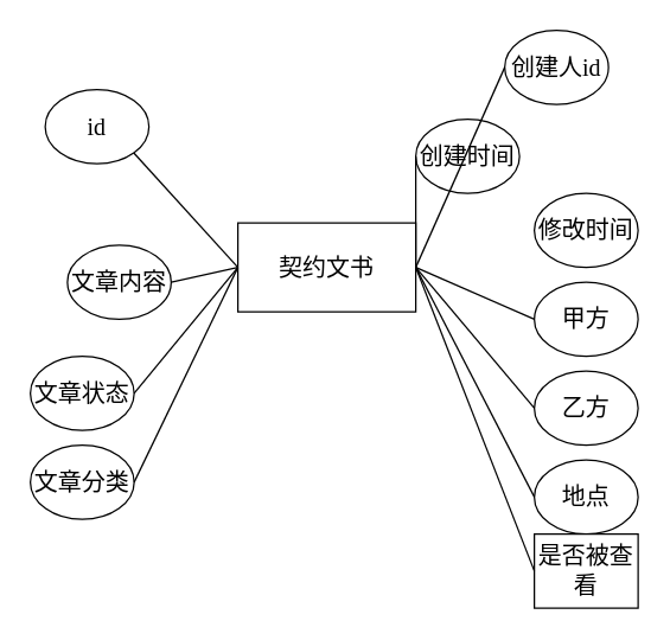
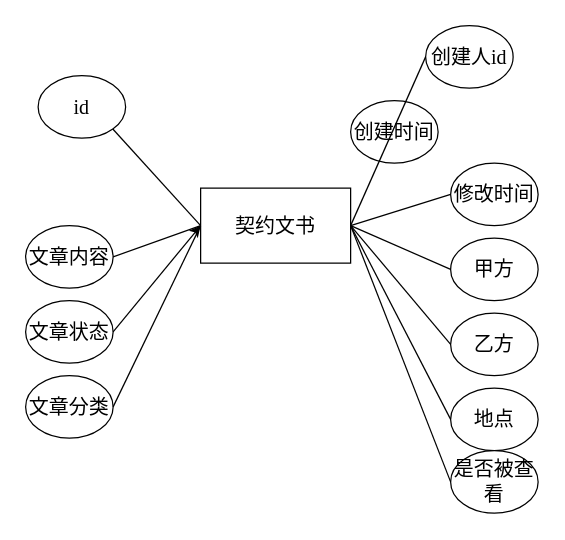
  <mxCell id="0" />
  <mxCell id="1" parent="0" />
  <mxCell id="2" value="契约文书" style="rounded=0;whiteSpace=wrap;html=1;fontFamily=Times New Roman;fontSize=16;" parent="1" vertex="1"><mxGeometry x="160" y="150" width="120" height="60" as="geometry" /></mxCell>
  <mxCell id="3" value="id" style="ellipse;whiteSpace=wrap;html=1;fontFamily=Times New Roman;fontSize=16;" parent="1" vertex="1"><mxGeometry x="30" y="60" width="70" height="50" as="geometry" /></mxCell>
- <mxCell id="4" value="文章内容" style="ellipse;whiteSpace=wrap;html=1;fontFamily=Times New Roman;fontSize=16;" parent="1" vertex="1"><mxGeometry x="45" y="165" width="70" height="50" as="geometry" /></mxCell>
+ <mxCell id="4" value="文章内容" style="ellipse;whiteSpace=wrap;html=1;fontFamily=Times New Roman;fontSize=16;" parent="1" vertex="1"><mxGeometry x="20" y="180" width="70" height="50" as="geometry" /></mxCell>
  <mxCell id="5" value="修改时间" style="ellipse;whiteSpace=wrap;html=1;fontFamily=Times New Roman;fontSize=16;" parent="1" vertex="1"><mxGeometry x="360" y="130" width="70" height="50" as="geometry" /></mxCell>
  <mxCell id="6" value="创建时间" style="ellipse;whiteSpace=wrap;html=1;fontFamily=Times New Roman;fontSize=16;" parent="1" vertex="1"><mxGeometry x="280" y="80" width="70" height="50" as="geometry" /></mxCell>
  <mxCell id="7" value="创建人id" style="ellipse;whiteSpace=wrap;html=1;fontFamily=Times New Roman;fontSize=16;" parent="1" vertex="1"><mxGeometry x="340" y="20" width="70" height="50" as="geometry" /></mxCell>
- <mxCell id="9" value="" style="endArrow=none;html=1;rounded=0;exitX=0;exitY=0.5;exitDx=0;exitDy=0;entryX=1;entryY=0.5;entryDx=0;entryDy=0;fontFamily=Times New Roman;fontSize=16;" parent="1" source="6" target="2" edge="1"><mxGeometry width="50" height="50" relative="1" as="geometry"><mxPoint x="200" y="240" as="sourcePoint" /><mxPoint x="270" y="185" as="targetPoint" /></mxGeometry></mxCell>
+ <mxCell id="8" value="" style="endArrow=none;html=1;rounded=0;exitX=0;exitY=0.5;exitDx=0;exitDy=0;entryX=1;entryY=0.5;entryDx=0;entryDy=0;fontFamily=Times New Roman;fontSize=16;" parent="1" source="5" target="2" edge="1"><mxGeometry width="50" height="50" relative="1" as="geometry"><mxPoint x="200" y="240" as="sourcePoint" /><mxPoint x="270" y="210" as="targetPoint" /></mxGeometry></mxCell>
  <mxCell id="10" value="" style="endArrow=none;html=1;rounded=0;exitX=0;exitY=0.5;exitDx=0;exitDy=0;fontFamily=Times New Roman;fontSize=16;" parent="1" source="7" edge="1"><mxGeometry width="50" height="50" relative="1" as="geometry"><mxPoint x="200" y="240" as="sourcePoint" /><mxPoint x="280" y="180" as="targetPoint" /></mxGeometry></mxCell>
  <mxCell id="11" value="" style="endArrow=none;html=1;rounded=0;exitX=1;exitY=0.5;exitDx=0;exitDy=0;entryX=0;entryY=0.5;entryDx=0;entryDy=0;fontFamily=Times New Roman;fontSize=16;" parent="1" source="4" target="2" edge="1"><mxGeometry width="50" height="50" relative="1" as="geometry"><mxPoint x="100" y="230" as="sourcePoint" /><mxPoint x="150" y="210" as="targetPoint" /></mxGeometry></mxCell>
  <mxCell id="12" value="" style="endArrow=none;html=1;rounded=0;exitX=1;exitY=1;exitDx=0;exitDy=0;fontFamily=Times New Roman;fontSize=16;" parent="1" source="3" edge="1"><mxGeometry width="50" height="50" relative="1" as="geometry"><mxPoint x="200" y="240" as="sourcePoint" /><mxPoint x="160" y="180" as="targetPoint" /></mxGeometry></mxCell>
  <mxCell id="13" value="文章状态" style="ellipse;whiteSpace=wrap;html=1;fontFamily=Times New Roman;fontSize=16;" parent="1" vertex="1"><mxGeometry x="20" y="240" width="70" height="50" as="geometry" /></mxCell>
- <mxCell id="14" value="" style="endArrow=none;html=1;rounded=0;exitX=1;exitY=0.5;exitDx=0;exitDy=0;entryX=0;entryY=0.5;entryDx=0;entryDy=0;fontFamily=Times New Roman;fontSize=16;" parent="1" source="13" target="2" edge="1"><mxGeometry width="50" height="50" relative="1" as="geometry"><mxPoint x="190" y="240" as="sourcePoint" /><mxPoint x="240" y="190" as="targetPoint" /></mxGeometry></mxCell>
+ <mxCell id="14" value="" style="endArrow=classic;html=1;rounded=0;exitX=1;exitY=0.5;exitDx=0;exitDy=0;entryX=0;entryY=0.5;entryDx=0;entryDy=0;fontFamily=Times New Roman;fontSize=16;" parent="1" source="13" target="2" edge="1"><mxGeometry width="50" height="50" relative="1" as="geometry"><mxPoint x="190" y="240" as="sourcePoint" /><mxPoint x="240" y="190" as="targetPoint" /></mxGeometry></mxCell>
  <mxCell id="15" value="文章分类" style="ellipse;whiteSpace=wrap;html=1;fontFamily=Times New Roman;fontSize=16;" parent="1" vertex="1"><mxGeometry x="20" y="300" width="70" height="50" as="geometry" /></mxCell>
  <mxCell id="16" value="" style="endArrow=none;html=1;rounded=0;exitX=1;exitY=0.5;exitDx=0;exitDy=0;fontFamily=Times New Roman;fontSize=16;" parent="1" source="15" edge="1"><mxGeometry width="50" height="50" relative="1" as="geometry"><mxPoint x="190" y="240" as="sourcePoint" /><mxPoint x="160" y="180" as="targetPoint" /></mxGeometry></mxCell>
  <mxCell id="17" value="甲方" style="ellipse;whiteSpace=wrap;html=1;fontFamily=Times New Roman;fontSize=16;" parent="1" vertex="1"><mxGeometry x="360" y="190" width="70" height="50" as="geometry" /></mxCell>
  <mxCell id="18" value="乙方" style="ellipse;whiteSpace=wrap;html=1;fontFamily=Times New Roman;fontSize=16;" parent="1" vertex="1"><mxGeometry x="360" y="250" width="70" height="50" as="geometry" /></mxCell>
  <mxCell id="19" value="地点" style="ellipse;whiteSpace=wrap;html=1;fontFamily=Times New Roman;fontSize=16;" parent="1" vertex="1"><mxGeometry x="360" y="310" width="70" height="50" as="geometry" /></mxCell>
- <mxCell id="20" value="是否被查看" style="whiteSpace=wrap;html=1;fontFamily=Times New Roman;fontSize=16;rounded=0;" parent="1" vertex="1"><mxGeometry x="360" y="360" width="70" height="50" as="geometry" /></mxCell>
+ <mxCell id="20" value="是否被查看" style="ellipse;whiteSpace=wrap;html=1;fontFamily=Times New Roman;fontSize=16;" parent="1" vertex="1"><mxGeometry x="360" y="360" width="70" height="50" as="geometry" /></mxCell>
  <mxCell id="21" value="" style="endArrow=none;html=1;rounded=0;exitX=0;exitY=0.5;exitDx=0;exitDy=0;fontFamily=Times New Roman;fontSize=16;" parent="1" source="17" edge="1"><mxGeometry width="50" height="50" relative="1" as="geometry"><mxPoint x="190" y="240" as="sourcePoint" /><mxPoint x="280" y="180" as="targetPoint" /></mxGeometry></mxCell>
  <mxCell id="22" value="" style="endArrow=none;html=1;rounded=0;exitX=0;exitY=0.5;exitDx=0;exitDy=0;fontFamily=Times New Roman;fontSize=16;" parent="1" source="18" edge="1"><mxGeometry width="50" height="50" relative="1" as="geometry"><mxPoint x="190" y="240" as="sourcePoint" /><mxPoint x="280" y="180" as="targetPoint" /></mxGeometry></mxCell>
  <mxCell id="23" value="" style="endArrow=none;html=1;rounded=0;exitX=0;exitY=0.5;exitDx=0;exitDy=0;fontFamily=Times New Roman;fontSize=16;" parent="1" source="19" edge="1"><mxGeometry width="50" height="50" relative="1" as="geometry"><mxPoint x="190" y="240" as="sourcePoint" /><mxPoint x="280" y="180" as="targetPoint" /></mxGeometry></mxCell>
  <mxCell id="24" value="" style="endArrow=none;html=1;rounded=0;exitX=0;exitY=0.5;exitDx=0;exitDy=0;fontFamily=Times New Roman;fontSize=16;" parent="1" source="20" edge="1"><mxGeometry width="50" height="50" relative="1" as="geometry"><mxPoint x="190" y="240" as="sourcePoint" /><mxPoint x="280" y="180" as="targetPoint" /></mxGeometry></mxCell>
